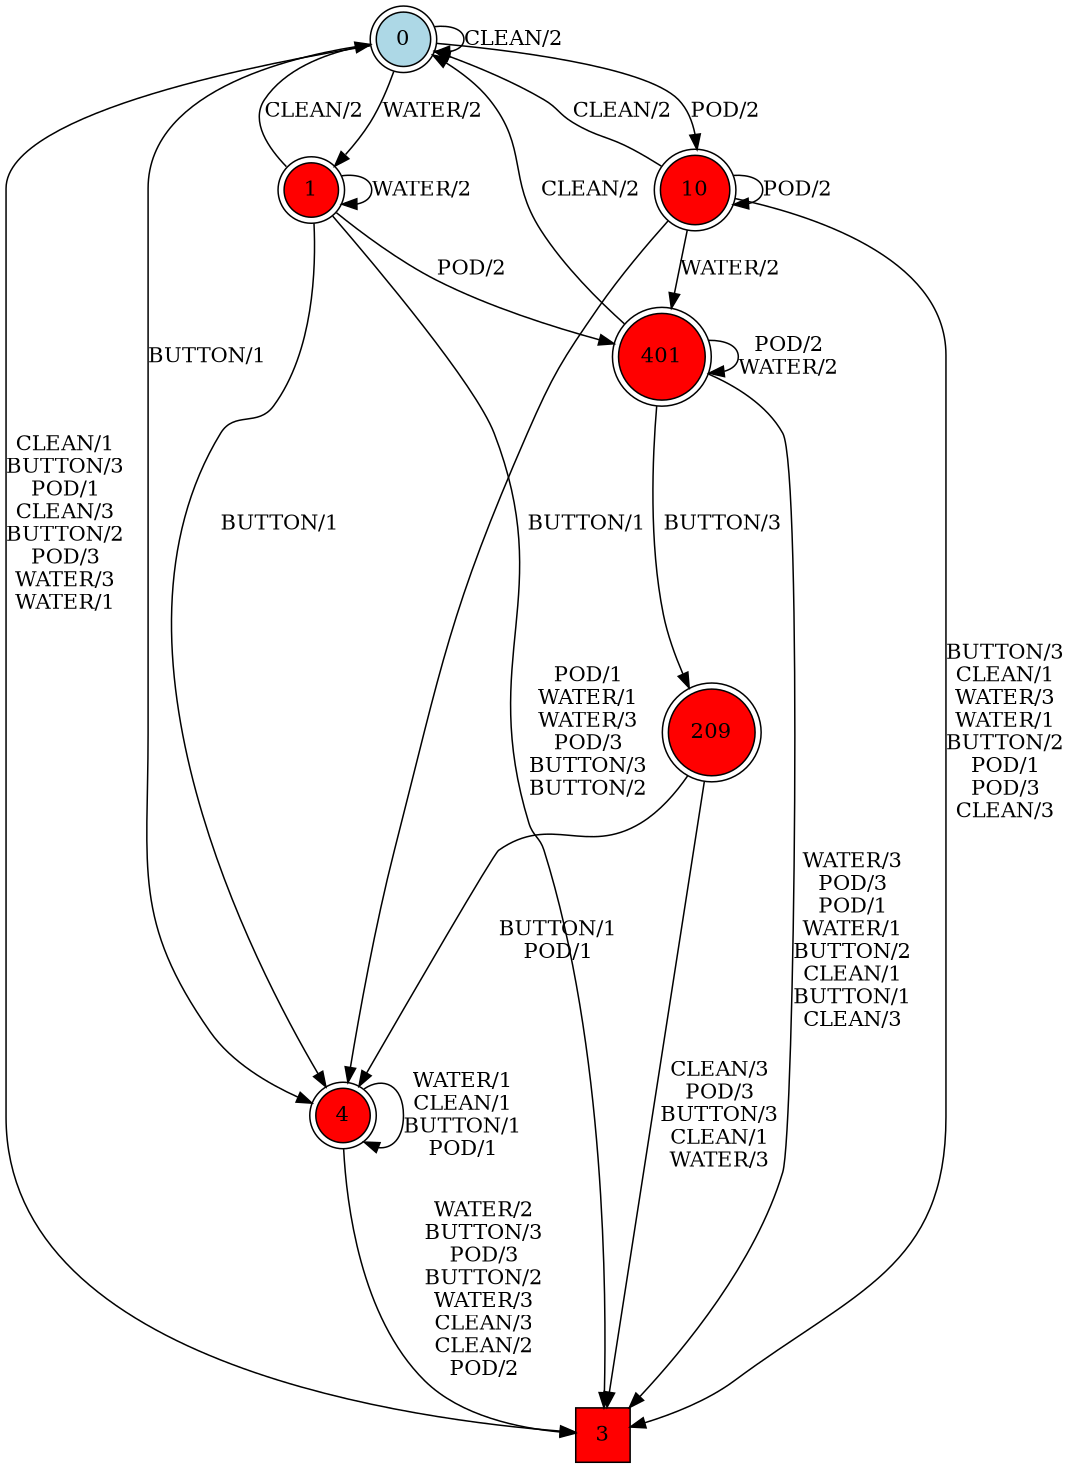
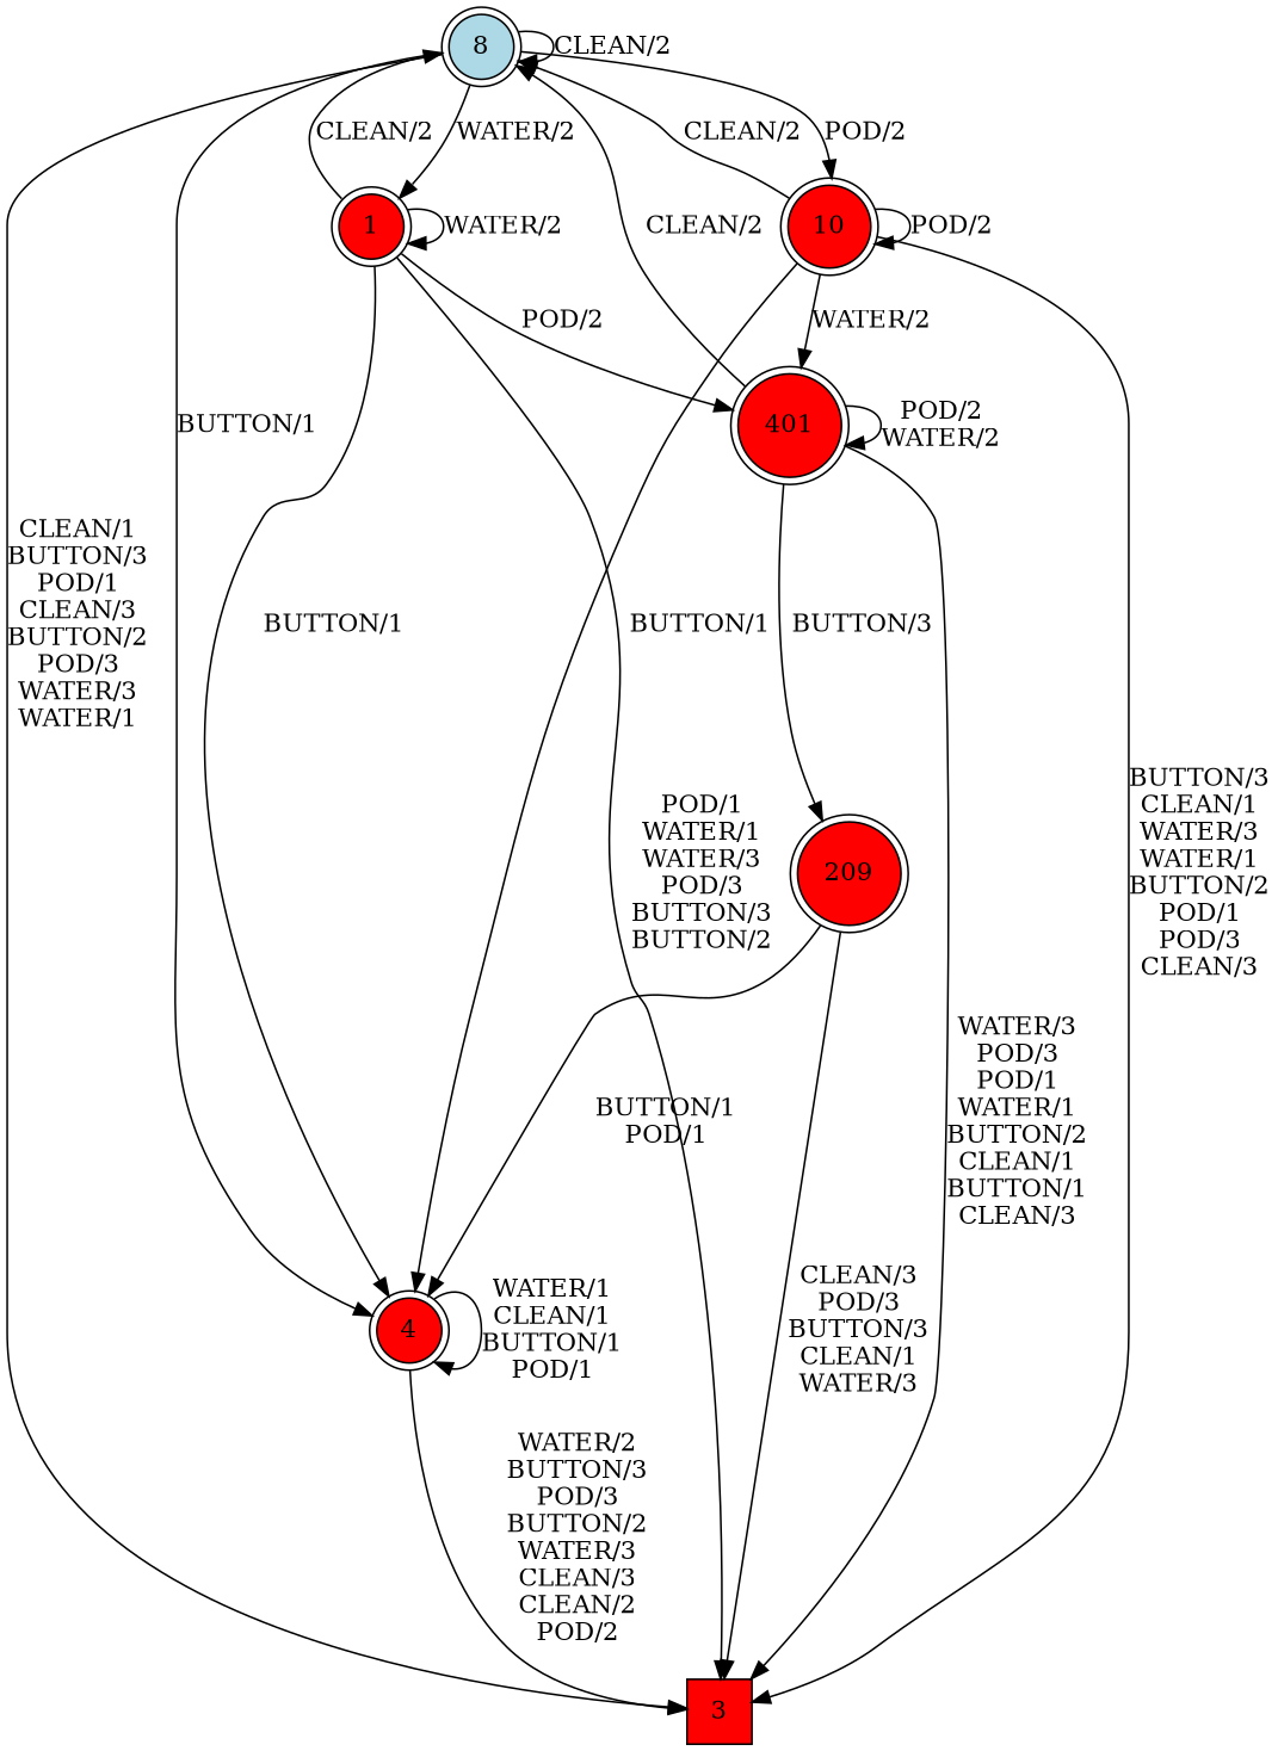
  digraph {
    rankdir=TB
    node [fillcolor=red shape=doublecircle style=filled]
-   0 [fillcolor=lightblue isInitial=True]
+   0 [fillcolor=lightblue isInitial=True label=8]
    1
    3 [shape=square]
    4
    10
    401
    209
    0 -> 0 [label="CLEAN/2"]
    0 -> 1 [label="WATER/2"]
    0 -> 3 [label="CLEAN/1\nBUTTON/3\nPOD/1\nCLEAN/3\nBUTTON/2\nPOD/3\nWATER/3\nWATER/1"]
    0 -> 4 [label="BUTTON/1"]
    0 -> 10 [label="POD/2"]
    1 -> 0 [label="CLEAN/2"]
    1 -> 1 [label="WATER/2"]
    1 -> 3 [label="POD/1\nWATER/1\nWATER/3\nPOD/3\nBUTTON/3\nBUTTON/2"]
    1 -> 4 [label="BUTTON/1"]
    1 -> 401 [label="POD/2"]
    4 -> 3 [label="WATER/2\nBUTTON/3\nPOD/3\nBUTTON/2\nWATER/3\nCLEAN/3\nCLEAN/2\nPOD/2"]
    4 -> 4 [label="WATER/1\nCLEAN/1\nBUTTON/1\nPOD/1"]
    10 -> 0 [label="CLEAN/2"]
    10 -> 3 [label="BUTTON/3\nCLEAN/1\nWATER/3\nWATER/1\nBUTTON/2\nPOD/1\nPOD/3\nCLEAN/3"]
    10 -> 4 [label="BUTTON/1"]
    10 -> 10 [label="POD/2"]
    10 -> 401 [label="WATER/2"]
    401 -> 0 [label="CLEAN/2"]
    401 -> 3 [label="WATER/3\nPOD/3\nPOD/1\nWATER/1\nBUTTON/2\nCLEAN/1\nBUTTON/1\nCLEAN/3"]
    401 -> 401 [label="POD/2\nWATER/2"]
    401 -> 209 [label="BUTTON/3"]
    209 -> 3 [label="CLEAN/3\nPOD/3\nBUTTON/3\nCLEAN/1\nWATER/3"]
    209 -> 4 [label="BUTTON/1\nPOD/1"]
  }
